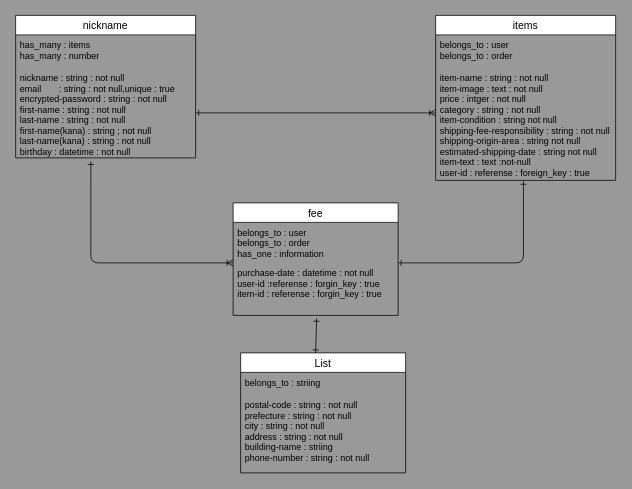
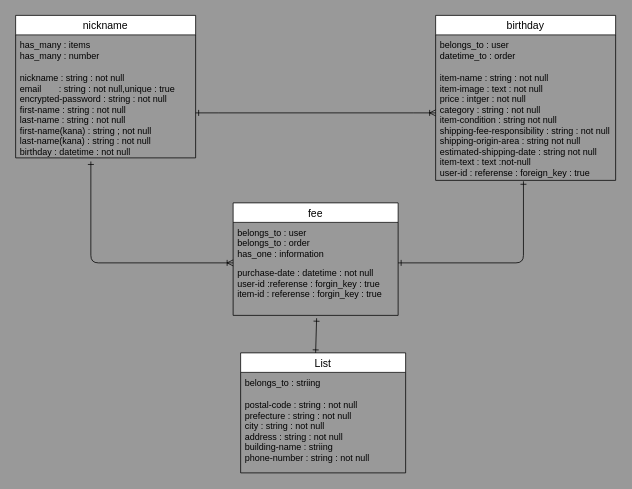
  <mxCell id="0" />
  <mxCell id="1" parent="0" />
  <mxCell id="2" value="" style="edgeStyle=entityRelationEdgeStyle;fontSize=12;html=1;endArrow=ERoneToMany;startArrow=ERone;exitX=1;exitY=0.5;exitDx=0;exitDy=0;rounded=0;startFill=0;" parent="1" edge="1"><mxGeometry width="100" height="100" relative="1" as="geometry"><mxPoint x="260" y="150" as="sourcePoint" /><mxPoint x="580" y="150" as="targetPoint" /></mxGeometry></mxCell>
  <mxCell id="3" value="" style="endArrow=ERone;html=1;rounded=0;targetPerimeterSpacing=6;exitX=0.506;exitY=1.054;exitDx=0;exitDy=0;entryX=0.5;entryY=0;entryDx=0;entryDy=0;startArrow=ERone;startFill=0;endFill=0;exitPerimeter=0;" parent="1" edge="1" source="6"><mxGeometry relative="1" as="geometry"><mxPoint x="420" y="390" as="sourcePoint" /><mxPoint x="420" y="470" as="targetPoint" /></mxGeometry></mxCell>
  <mxCell id="4" value="fee" style="swimlane;fontStyle=0;childLayout=stackLayout;horizontal=1;startSize=26;horizontalStack=0;resizeParent=1;resizeParentMax=0;resizeLast=0;collapsible=1;marginBottom=0;align=center;fontSize=14;" parent="1" vertex="1"><mxGeometry x="310" y="270" width="220" height="150" as="geometry" /></mxCell>
  <mxCell id="5" value="belongs_to : user&#10;belongs_to : order&#10;has_one : information" style="text;strokeColor=none;fillColor=none;spacingLeft=4;spacingRight=4;overflow=hidden;rotatable=0;points=[[0,0.5],[1,0.5]];portConstraint=eastwest;fontSize=12;" parent="4" vertex="1"><mxGeometry y="26" width="220" height="54" as="geometry" /></mxCell>
  <mxCell id="6" value="purchase-date : datetime : not null&#10;user-id :referense : forgin_key : true&#10;item-id : referense : forgin_key : true" style="text;strokeColor=none;fillColor=none;spacingLeft=4;spacingRight=4;overflow=hidden;rotatable=0;points=[[0,0.5],[1,0.5]];portConstraint=eastwest;fontSize=12;" parent="4" vertex="1"><mxGeometry y="80" width="220" height="70" as="geometry" /></mxCell>
  <mxCell id="7" value="nickname" style="swimlane;fontStyle=0;childLayout=stackLayout;horizontal=1;startSize=26;horizontalStack=0;resizeParent=1;resizeParentMax=0;resizeLast=0;collapsible=1;marginBottom=0;align=center;fontSize=14;" vertex="1" parent="1"><mxGeometry x="20" y="20" width="240" height="190" as="geometry" /></mxCell>
  <mxCell id="8" value="has_many : items&#10;has_many : number" style="text;strokeColor=none;fillColor=none;spacingLeft=4;spacingRight=4;overflow=hidden;rotatable=0;points=[[0,0.5],[1,0.5]];portConstraint=eastwest;fontSize=12;" vertex="1" parent="7"><mxGeometry y="26" width="240" height="44" as="geometry" /></mxCell>
  <mxCell id="9" value="nickname : string : not null&#10;email       : string : not null,unique : true&#10;encrypted-password : string : not null&#10;first-name : string : not null&#10;last-name : string : not null&#10;first-name(kana) : string ; not null&#10;last-name(kana) : string : not null&#10;birthday : datetime : not null" style="text;strokeColor=none;fillColor=none;spacingLeft=4;spacingRight=4;overflow=hidden;rotatable=0;points=[[0,0.5],[1,0.5]];portConstraint=eastwest;fontSize=12;" vertex="1" parent="7"><mxGeometry y="70" width="240" height="120" as="geometry" /></mxCell>
- <mxCell id="10" value="items" style="swimlane;fontStyle=0;childLayout=stackLayout;horizontal=1;startSize=26;horizontalStack=0;resizeParent=1;resizeParentMax=0;resizeLast=0;collapsible=1;marginBottom=0;align=center;fontSize=14;" vertex="1" parent="1"><mxGeometry x="580" y="20" width="240" height="220" as="geometry" /></mxCell>
- <mxCell id="11" value="belongs_to : user&#10;belongs_to : order" style="text;strokeColor=none;fillColor=none;spacingLeft=4;spacingRight=4;overflow=hidden;rotatable=0;points=[[0,0.5],[1,0.5]];portConstraint=eastwest;fontSize=12;" vertex="1" parent="10"><mxGeometry y="26" width="240" height="44" as="geometry" /></mxCell>
+ <mxCell id="10" value="birthday" style="swimlane;fontStyle=0;childLayout=stackLayout;horizontal=1;startSize=26;horizontalStack=0;resizeParent=1;resizeParentMax=0;resizeLast=0;collapsible=1;marginBottom=0;align=center;fontSize=14;" vertex="1" parent="1"><mxGeometry x="580" y="20" width="240" height="220" as="geometry" /></mxCell>
+ <mxCell id="11" value="belongs_to : user&#10;datetime_to : order" style="text;strokeColor=none;fillColor=none;spacingLeft=4;spacingRight=4;overflow=hidden;rotatable=0;points=[[0,0.5],[1,0.5]];portConstraint=eastwest;fontSize=12;" vertex="1" parent="10"><mxGeometry y="26" width="240" height="44" as="geometry" /></mxCell>
  <mxCell id="12" value="item-name : string : not null&#10;item-image : text : not null&#10;price : intger : not null&#10;category : string : not null&#10;item-condition : string not null&#10;shipping-fee-responsibility : string : not null&#10;shipping-origin-area : string not null&#10;estimated-shipping-date : string not null&#10;item-text : text :not-null&#10;user-id : referense : foreign_key : true" style="text;strokeColor=none;fillColor=none;spacingLeft=4;spacingRight=4;overflow=hidden;rotatable=0;points=[[0,0.5],[1,0.5]];portConstraint=eastwest;fontSize=12;" vertex="1" parent="10"><mxGeometry y="70" width="240" height="150" as="geometry" /></mxCell>
  <mxCell id="13" value="" style="edgeStyle=orthogonalEdgeStyle;fontSize=12;html=1;endArrow=ERoneToMany;exitX=0.418;exitY=1.04;exitDx=0;exitDy=0;exitPerimeter=0;startArrow=ERone;startFill=0;" edge="1" parent="1" source="9"><mxGeometry width="100" height="100" relative="1" as="geometry"><mxPoint x="110" y="350" as="sourcePoint" /><mxPoint x="310" y="350" as="targetPoint" /><Array as="points"><mxPoint x="120" y="350" /></Array></mxGeometry></mxCell>
  <mxCell id="14" value="" style="edgeStyle=orthogonalEdgeStyle;fontSize=12;html=1;endArrow=ERone;entryX=0.488;entryY=1.008;entryDx=0;entryDy=0;entryPerimeter=0;endFill=0;startArrow=ERone;startFill=0;" edge="1" parent="1" target="12"><mxGeometry width="100" height="100" relative="1" as="geometry"><mxPoint x="530" y="350" as="sourcePoint" /><mxPoint x="630" y="250" as="targetPoint" /><Array as="points"><mxPoint x="697" y="350" /></Array></mxGeometry></mxCell>
  <mxCell id="15" value="List" style="swimlane;fontStyle=0;childLayout=stackLayout;horizontal=1;startSize=26;horizontalStack=0;resizeParent=1;resizeParentMax=0;resizeLast=0;collapsible=1;marginBottom=0;align=center;fontSize=14;" vertex="1" parent="1"><mxGeometry x="320" y="470" width="220" height="160" as="geometry" /></mxCell>
  <mxCell id="16" value="belongs_to : striing" style="text;strokeColor=none;fillColor=none;spacingLeft=4;spacingRight=4;overflow=hidden;rotatable=0;points=[[0,0.5],[1,0.5]];portConstraint=eastwest;fontSize=12;" vertex="1" parent="15"><mxGeometry y="26" width="220" height="30" as="geometry" /></mxCell>
  <mxCell id="17" value="postal-code : string : not null&#10;prefecture : string : not null&#10;city : string : not null&#10;address : string : not null&#10;building-name : striing&#10;phone-number : string : not null" style="text;strokeColor=none;fillColor=none;spacingLeft=4;spacingRight=4;overflow=hidden;rotatable=0;points=[[0,0.5],[1,0.5]];portConstraint=eastwest;fontSize=12;" vertex="1" parent="15"><mxGeometry y="56" width="220" height="104" as="geometry" /></mxCell>
